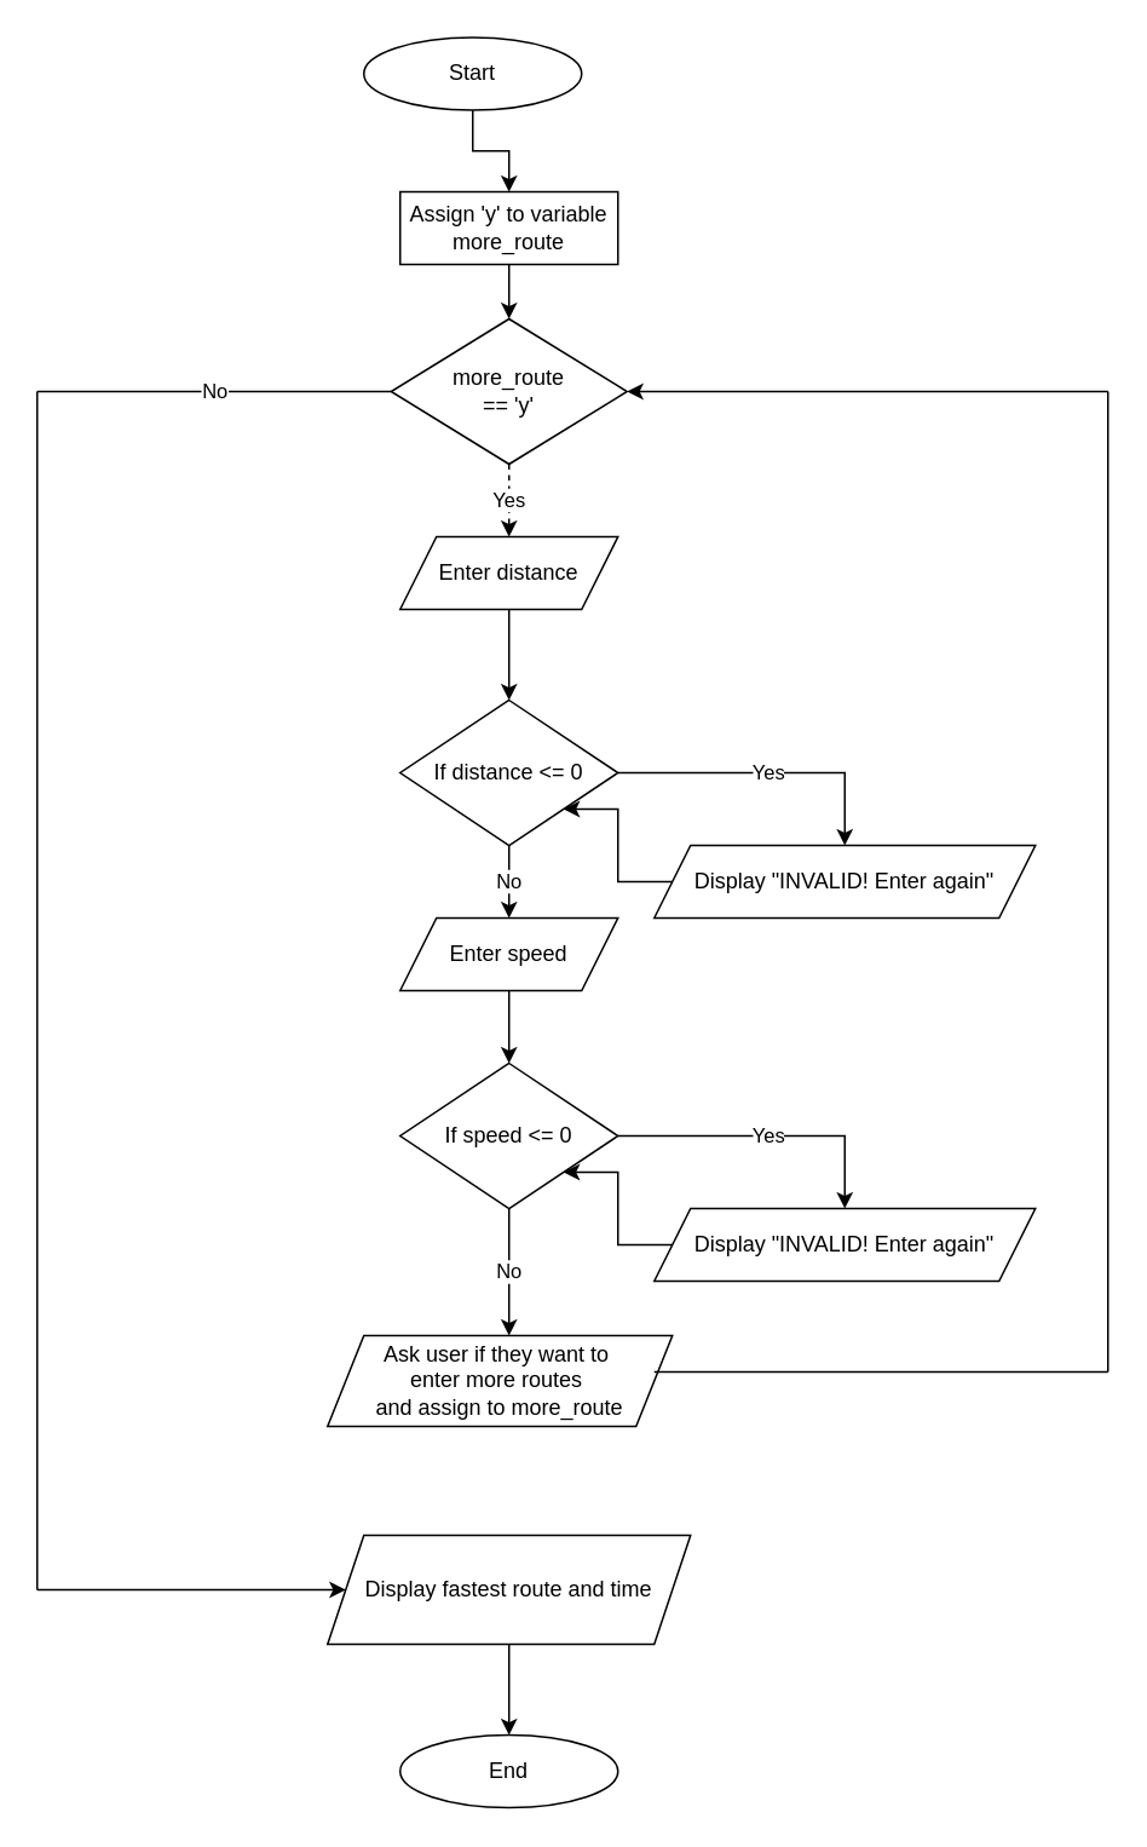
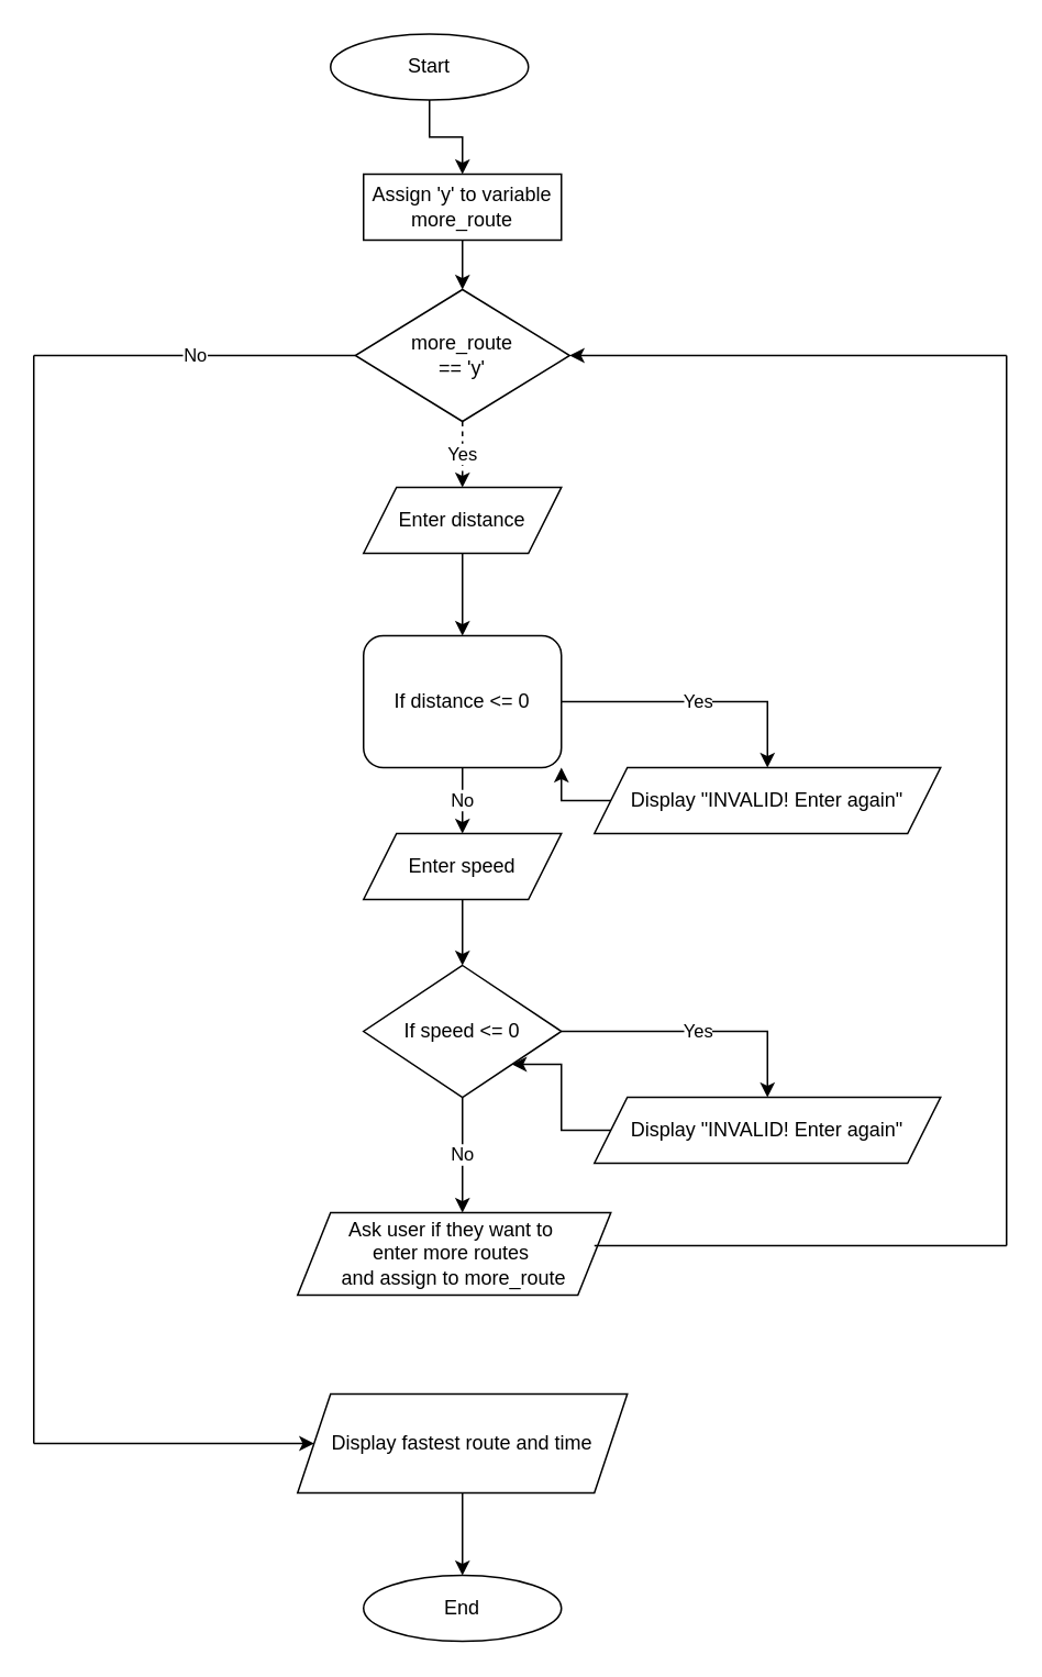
  <mxCell id="0" />
  <mxCell id="1" parent="0" />
  <mxCell id="2" style="edgeStyle=orthogonalEdgeStyle;rounded=0;orthogonalLoop=1;jettySize=auto;html=1;exitX=0.5;exitY=1;exitDx=0;exitDy=0;entryX=0.5;entryY=0;entryDx=0;entryDy=0;" parent="1" source="3" target="21" edge="1"><mxGeometry relative="1" as="geometry" /></mxCell>
  <mxCell id="3" value="Start" style="ellipse;whiteSpace=wrap;html=1;" parent="1" vertex="1"><mxGeometry x="200" y="20" width="120" height="40" as="geometry" /></mxCell>
  <mxCell id="4" style="edgeStyle=orthogonalEdgeStyle;rounded=0;orthogonalLoop=1;jettySize=auto;html=1;exitX=0.5;exitY=1;exitDx=0;exitDy=0;entryX=0.5;entryY=0;entryDx=0;entryDy=0;" edge="1" parent="1" source="5" target="8"><mxGeometry relative="1" as="geometry" /></mxCell>
  <mxCell id="5" value="Enter distance" style="shape=parallelogram;perimeter=parallelogramPerimeter;whiteSpace=wrap;html=1;fixedSize=1;" parent="1" vertex="1"><mxGeometry x="220" y="295" width="120" height="40" as="geometry" /></mxCell>
  <mxCell id="6" value="Yes" style="edgeStyle=orthogonalEdgeStyle;rounded=0;orthogonalLoop=1;jettySize=auto;html=1;exitX=1;exitY=0.5;exitDx=0;exitDy=0;entryX=0.5;entryY=0;entryDx=0;entryDy=0;" parent="1" source="8" target="10" edge="1"><mxGeometry relative="1" as="geometry" /></mxCell>
  <mxCell id="7" value="No" style="edgeStyle=orthogonalEdgeStyle;rounded=0;orthogonalLoop=1;jettySize=auto;html=1;" parent="1" source="8" target="12" edge="1"><mxGeometry relative="1" as="geometry"><Array as="points"><mxPoint x="280" y="475" /><mxPoint x="280" y="475" /></Array></mxGeometry></mxCell>
- <mxCell id="8" value="If distance &amp;lt;= 0" style="rhombus;whiteSpace=wrap;html=1;" parent="1" vertex="1"><mxGeometry x="220" y="385" width="120" height="80" as="geometry" /></mxCell>
+ <mxCell id="8" value="If distance &amp;lt;= 0" style="whiteSpace=wrap;html=1;rounded=1;" parent="1" vertex="1"><mxGeometry x="220" y="385" width="120" height="80" as="geometry" /></mxCell>
  <mxCell id="9" style="edgeStyle=orthogonalEdgeStyle;rounded=0;orthogonalLoop=1;jettySize=auto;html=1;exitX=0;exitY=0.5;exitDx=0;exitDy=0;entryX=1;entryY=1;entryDx=0;entryDy=0;" parent="1" source="10" target="8" edge="1"><mxGeometry relative="1" as="geometry" /></mxCell>
  <mxCell id="10" value="Display &quot;INVALID! Enter again&quot;" style="shape=parallelogram;perimeter=parallelogramPerimeter;whiteSpace=wrap;html=1;fixedSize=1;" parent="1" vertex="1"><mxGeometry x="360" y="465" width="210" height="40" as="geometry" /></mxCell>
  <mxCell id="11" style="edgeStyle=orthogonalEdgeStyle;rounded=0;orthogonalLoop=1;jettySize=auto;html=1;exitX=0.5;exitY=1;exitDx=0;exitDy=0;entryX=0.5;entryY=0;entryDx=0;entryDy=0;" parent="1" source="12" target="17" edge="1"><mxGeometry relative="1" as="geometry" /></mxCell>
  <mxCell id="12" value="Enter speed" style="shape=parallelogram;perimeter=parallelogramPerimeter;whiteSpace=wrap;html=1;fixedSize=1;" parent="1" vertex="1"><mxGeometry x="220" y="505" width="120" height="40" as="geometry" /></mxCell>
  <mxCell id="13" style="edgeStyle=orthogonalEdgeStyle;rounded=0;orthogonalLoop=1;jettySize=auto;html=1;exitX=0;exitY=0.5;exitDx=0;exitDy=0;entryX=1;entryY=1;entryDx=0;entryDy=0;" parent="1" source="14" target="17" edge="1"><mxGeometry relative="1" as="geometry" /></mxCell>
  <mxCell id="14" value="Display &quot;INVALID! Enter again&quot;" style="shape=parallelogram;perimeter=parallelogramPerimeter;whiteSpace=wrap;html=1;fixedSize=1;" parent="1" vertex="1"><mxGeometry x="360" y="665" width="210" height="40" as="geometry" /></mxCell>
  <mxCell id="15" value="Yes" style="edgeStyle=orthogonalEdgeStyle;rounded=0;orthogonalLoop=1;jettySize=auto;html=1;exitX=1;exitY=0.5;exitDx=0;exitDy=0;entryX=0.5;entryY=0;entryDx=0;entryDy=0;" parent="1" source="17" target="14" edge="1"><mxGeometry relative="1" as="geometry"><Array as="points"><mxPoint x="465" y="625" /></Array></mxGeometry></mxCell>
  <mxCell id="16" value="No" style="edgeStyle=orthogonalEdgeStyle;rounded=0;orthogonalLoop=1;jettySize=auto;html=1;" parent="1" source="17" target="19" edge="1"><mxGeometry relative="1" as="geometry"><Array as="points"><mxPoint x="280" y="685" /><mxPoint x="280" y="685" /></Array></mxGeometry></mxCell>
  <mxCell id="17" value="If speed &amp;lt;= 0" style="rhombus;whiteSpace=wrap;html=1;" parent="1" vertex="1"><mxGeometry x="220" y="585" width="120" height="80" as="geometry" /></mxCell>
  <mxCell id="18" value="" style="edgeStyle=orthogonalEdgeStyle;rounded=0;orthogonalLoop=1;jettySize=auto;html=1;exitX=0.5;exitY=1;exitDx=0;exitDy=0;" parent="1" source="21" edge="1"><mxGeometry relative="1" as="geometry"><mxPoint x="280" y="95" as="sourcePoint" /><mxPoint x="280" y="135" as="targetPoint" /><Array as="points"><mxPoint x="280" y="105" /><mxPoint x="280" y="105" /></Array></mxGeometry></mxCell>
  <mxCell id="19" value="Ask user if they want to&amp;nbsp;&lt;div&gt;enter more routes&amp;nbsp;&lt;/div&gt;&lt;div&gt;and assign to more_route&lt;/div&gt;" style="shape=parallelogram;perimeter=parallelogramPerimeter;whiteSpace=wrap;html=1;fixedSize=1;" parent="1" vertex="1"><mxGeometry x="180" y="735" width="190" height="50" as="geometry" /></mxCell>
  <mxCell id="20" value="" style="edgeStyle=orthogonalEdgeStyle;rounded=0;orthogonalLoop=1;jettySize=auto;html=1;" parent="1" source="21" target="23" edge="1"><mxGeometry relative="1" as="geometry" /></mxCell>
  <mxCell id="21" value="Assign 'y' to variable&lt;div&gt;more_route&lt;/div&gt;" style="rounded=0;whiteSpace=wrap;html=1;" parent="1" vertex="1"><mxGeometry x="220" y="105" width="120" height="40" as="geometry" /></mxCell>
  <mxCell id="22" value="Yes" style="edgeStyle=orthogonalEdgeStyle;rounded=0;orthogonalLoop=1;jettySize=auto;html=1;dashed=1;" parent="1" source="23" target="5" edge="1"><mxGeometry relative="1" as="geometry"><Array as="points"><mxPoint x="280" y="275" /><mxPoint x="280" y="275" /></Array></mxGeometry></mxCell>
  <mxCell id="23" value="more_route&lt;div&gt;== 'y'&lt;/div&gt;" style="rhombus;whiteSpace=wrap;html=1;" parent="1" vertex="1"><mxGeometry x="215" y="175" width="130" height="80" as="geometry" /></mxCell>
  <mxCell id="24" value="End" style="ellipse;whiteSpace=wrap;html=1;" parent="1" vertex="1"><mxGeometry x="220" y="955" width="120" height="40" as="geometry" /></mxCell>
  <mxCell id="25" style="edgeStyle=orthogonalEdgeStyle;rounded=0;orthogonalLoop=1;jettySize=auto;html=1;exitX=0.5;exitY=1;exitDx=0;exitDy=0;" parent="1" source="26" target="24" edge="1"><mxGeometry relative="1" as="geometry" /></mxCell>
  <mxCell id="26" value="Display fastest route and time" style="shape=parallelogram;perimeter=parallelogramPerimeter;whiteSpace=wrap;html=1;fixedSize=1;" parent="1" vertex="1"><mxGeometry x="180" y="845" width="200" height="60" as="geometry" /></mxCell>
  <mxCell id="27" value="" style="endArrow=none;html=1;rounded=0;" edge="1" parent="1"><mxGeometry width="50" height="50" relative="1" as="geometry"><mxPoint x="360" y="755" as="sourcePoint" /><mxPoint x="610" y="755" as="targetPoint" /></mxGeometry></mxCell>
  <mxCell id="28" value="" style="endArrow=classic;html=1;rounded=0;entryX=1;entryY=0.5;entryDx=0;entryDy=0;" edge="1" parent="1" target="23"><mxGeometry width="50" height="50" relative="1" as="geometry"><mxPoint x="610" y="215" as="sourcePoint" /><mxPoint x="530" y="175" as="targetPoint" /></mxGeometry></mxCell>
  <mxCell id="29" value="" style="endArrow=none;html=1;rounded=0;" edge="1" parent="1"><mxGeometry width="50" height="50" relative="1" as="geometry"><mxPoint x="610" y="755" as="sourcePoint" /><mxPoint x="610" y="215" as="targetPoint" /></mxGeometry></mxCell>
  <mxCell id="30" value="No" style="endArrow=none;html=1;rounded=0;entryX=0;entryY=0.5;entryDx=0;entryDy=0;" edge="1" parent="1" target="23"><mxGeometry width="50" height="50" relative="1" as="geometry"><mxPoint x="20" y="215" as="sourcePoint" /><mxPoint x="200" y="165" as="targetPoint" /></mxGeometry></mxCell>
  <mxCell id="31" value="" style="endArrow=none;html=1;rounded=0;" edge="1" parent="1"><mxGeometry width="50" height="50" relative="1" as="geometry"><mxPoint x="20" y="875" as="sourcePoint" /><mxPoint x="20" y="215" as="targetPoint" /></mxGeometry></mxCell>
  <mxCell id="32" value="" style="endArrow=classic;html=1;rounded=0;entryX=0;entryY=0.5;entryDx=0;entryDy=0;" edge="1" parent="1" target="26"><mxGeometry width="50" height="50" relative="1" as="geometry"><mxPoint x="20" y="875" as="sourcePoint" /><mxPoint x="120" y="825" as="targetPoint" /><Array as="points" /></mxGeometry></mxCell>
